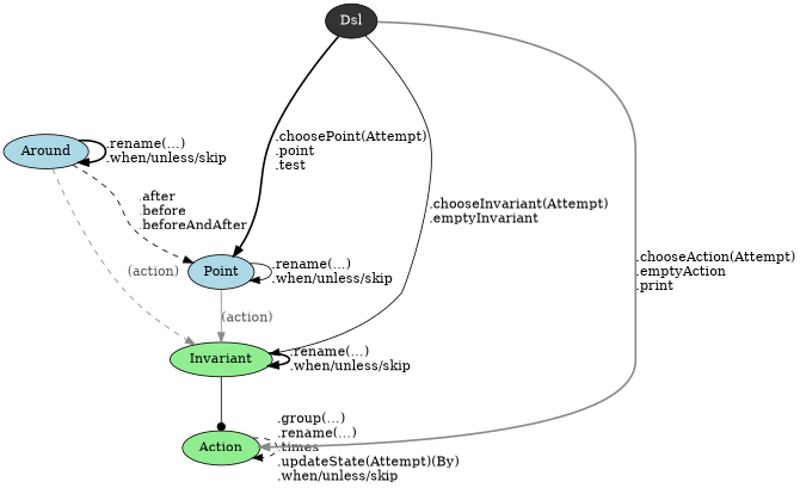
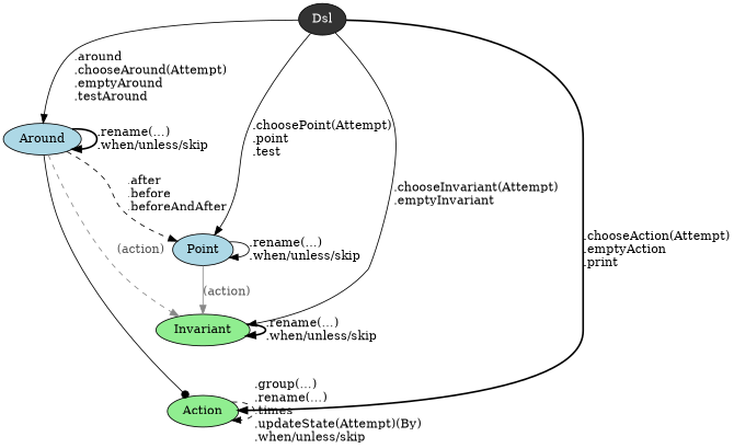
  digraph {
    node [fillcolor=lightgreen style=filled]
    edge [style=solid]
    Action
    Invariant
    Point [fillcolor=lightblue]
    Around [fillcolor=lightblue]
    n5 [fillcolor="#333333" fontcolor=white label=Dsl]
    subgraph sub_1 {
      Action
      Invariant
      Point
      Around
    }
    subgraph sub_2 {
      Invariant
      Point
      Around
    }
    Action -> Action [label=".group(…)\l.rename(…)\l.times\l.updateState(Attempt)(By)\l.when/unless/skip\l" style=dashed]
    Invariant -> Invariant [label=".rename(…)\l.when/unless/skip\l" style=bold]
    Point -> Invariant [color="#888888" fontcolor="#555555" label="(action)"]
    Point -> Point [label=".rename(…)\l.when/unless/skip\l"]
-   Invariant -> Action [arrowhead=dot]
+   Around -> Action [arrowhead=dot]
    Around -> Invariant [color="#888888" fontcolor="#555555" label="(action)" style=dashed]
    Around -> Point [label=".after\l.before\l.beforeAndAfter\l" style=dashed]
    Around -> Around [label=".rename(…)\l.when/unless/skip\l" style=bold]
-   n5 -> Action [label=".chooseAction(Attempt)\l.emptyAction\l.print\l" style=bold color="#888888"]
+   n5 -> Action [label=".chooseAction(Attempt)\l.emptyAction\l.print\l" style=bold]
    n5 -> Invariant [label=".chooseInvariant(Attempt)\l.emptyInvariant\l"]
-   n5 -> Point [label=".choosePoint(Attempt)\l.point\l.test\l" style=bold]
+   n5 -> Point [label=".choosePoint(Attempt)\l.point\l.test\l"]
+   n5 -> Around [label=".around\l.chooseAround(Attempt)\l.emptyAround\l.testAround\l"]
  }
